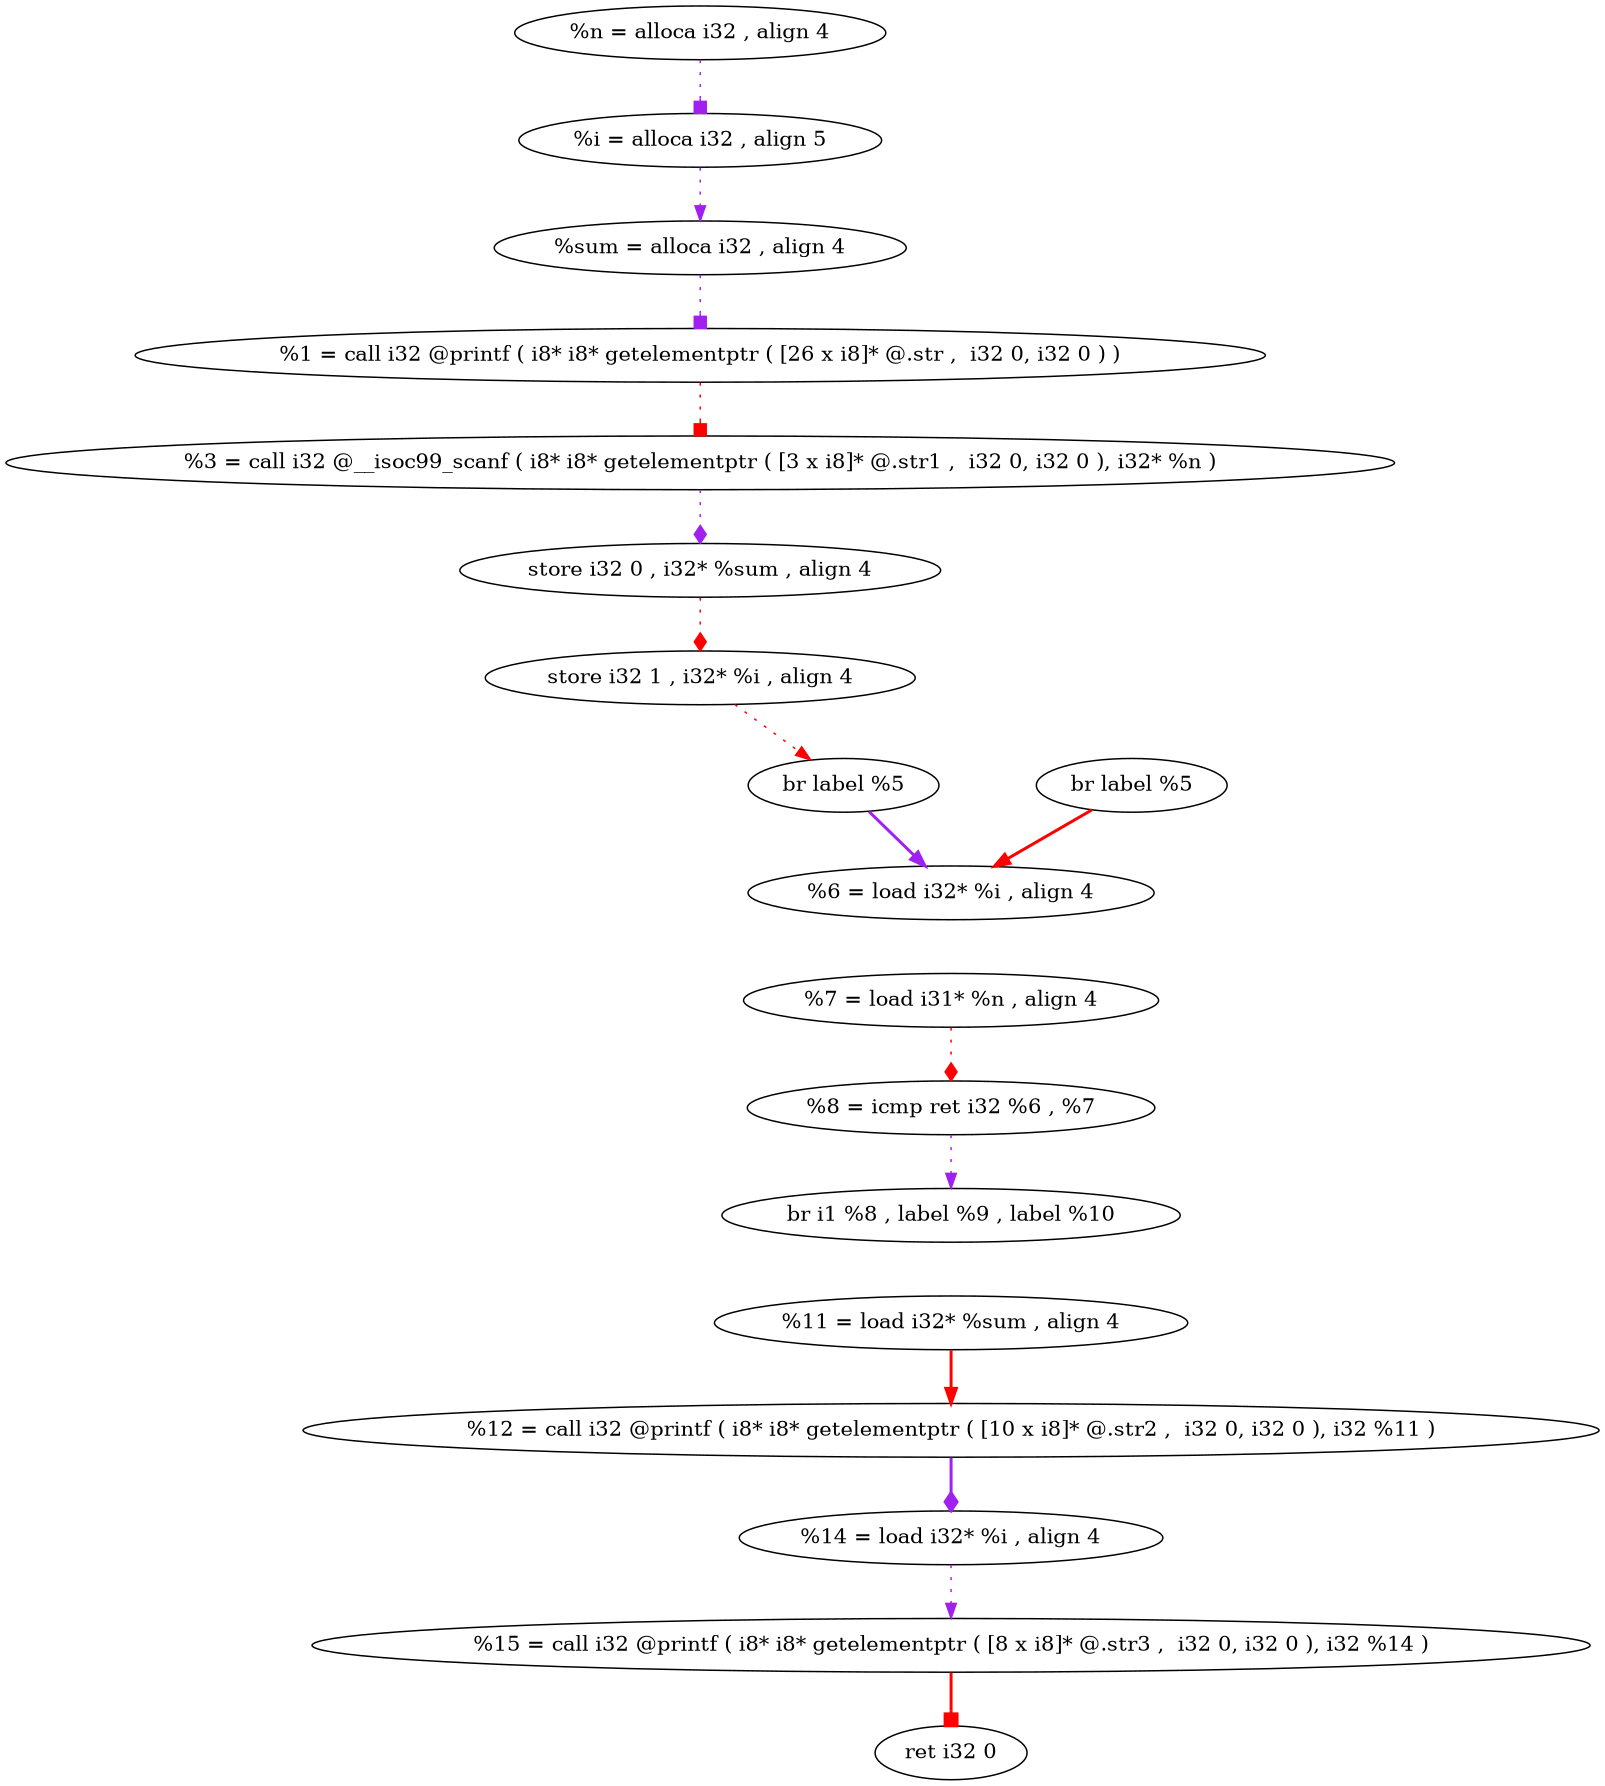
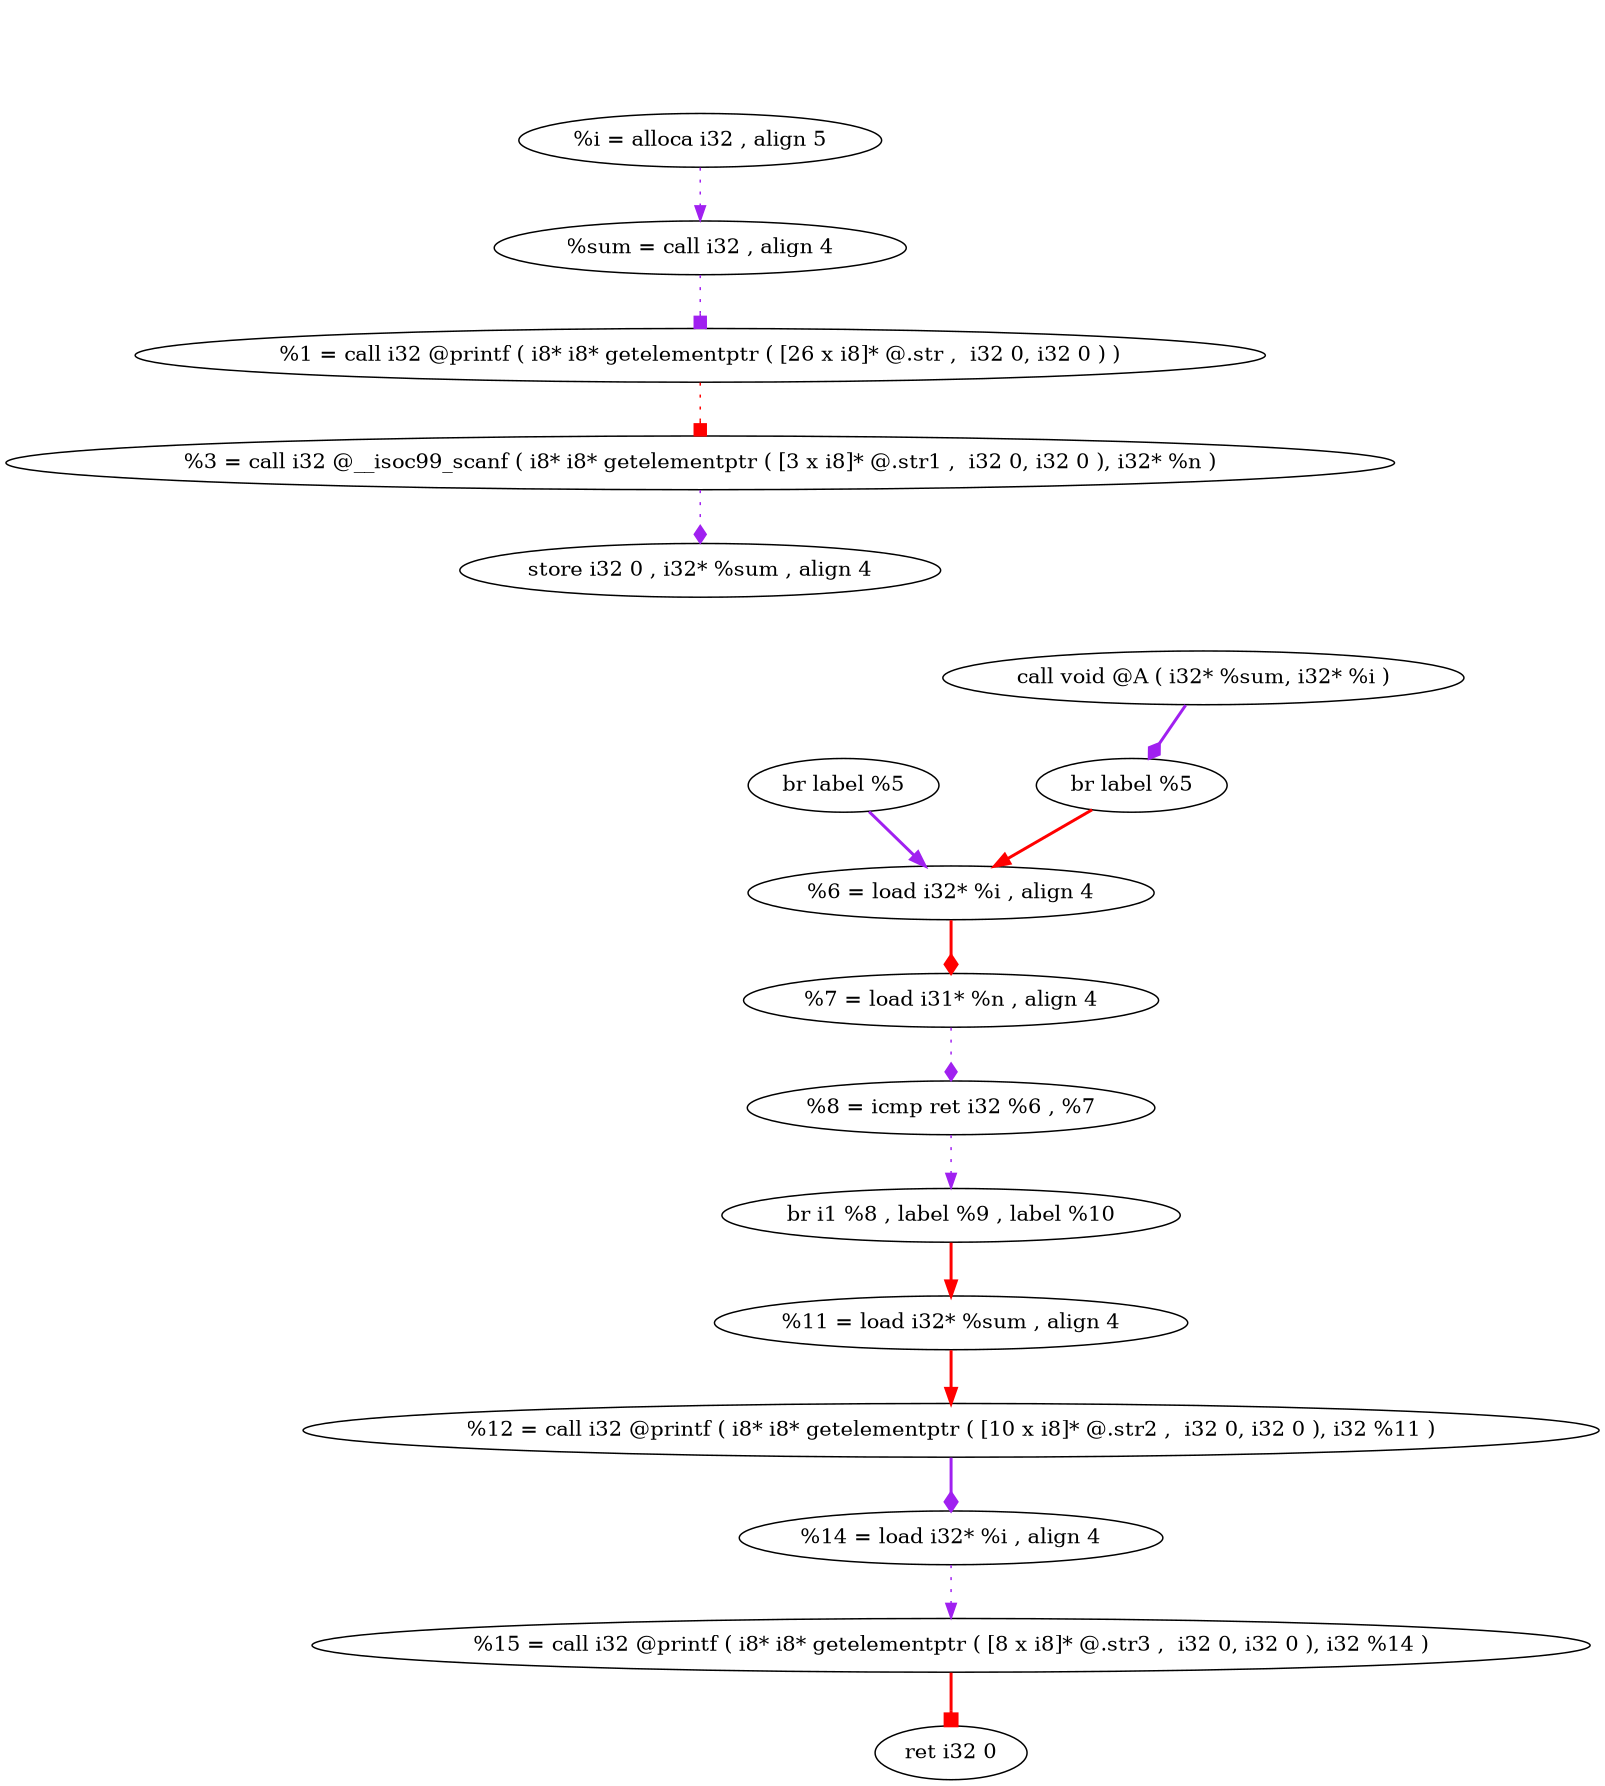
  digraph {
    edge [arrowhead=normal color=purple style=dotted]
-   n1 [height=0.5 label="%n = alloca i32 , align 4" width=3.4464]
    n2 [height=0.5 label="%i = alloca i32 , align 5" width=3.3686]
-   n3 [height=0.5 label="%sum = alloca i32 , align 4" width=3.8165]
+   n3 [height=0.5 label="%sum = call i32 , align 4" width=3.8165]
    n4 [height=0.5 label="%1 = call i32 @printf ( i8* i8* getelementptr ( [26 x i8]* @.str ,  i32 0, i32 0 ) )" width=10.513]
    n5 [height=0.5 label="%3 = call i32 @__isoc99_scanf ( i8* i8* getelementptr ( [3 x i8]* @.str1 ,  i32 0, i32 0 ), i32* %n )" width=12.922]
    n6 [height=0.5 label="store i32 0 , i32* %sum , align 4" width=4.4748]
-   n7 [height=0.5 label="store i32 1 , i32* %i , align 4" width=4.004]
    n8 [height=0.5 label="br label %5" width=1.7596]
    n9 [height=0.5 label="%6 = load i32* %i , align 4" width=3.7616]
    n10 [height=0.5 label="%7 = load i31* %n , align 4" width=3.8623]
    n11 [height=0.5 label="%8 = icmp ret i32 %6 , %7" width=3.7846]
    n12 [height=0.5 label="br i1 %8 , label %9 , label %10" width=4.2554]
    n13 [height=0.5 label="%11 = load i32* %sum , align 4" width=4.397]
    n14 [height=0.5 label="%12 = call i32 @printf ( i8* i8* getelementptr ( [10 x i8]* @.str2 ,  i32 0, i32 0 ), i32 %11 )" width=12.058]
    n15 [height=0.5 label="%14 = load i32* %i , align 4" width=3.9262]
+   n16 [height=0.5 label="call void @A ( i32* %sum, i32* %i )" width=4.8449]
    n17 [height=0.5 label="br label %5" width=1.7596]
    n18 [height=0.5 label="%15 = call i32 @printf ( i8* i8* getelementptr ( [8 x i8]* @.str3 ,  i32 0, i32 0 ), i32 %14 )" width=11.893]
    n19 [height=0.5 label="ret i32 0" width=1.3985]
-   n1 -> n2 [arrowhead=box]
    n2 -> n3
    n3 -> n4 [arrowhead=box]
    n4 -> n5 [arrowhead=box color=red]
    n5 -> n6 [arrowhead=diamond]
-   n6 -> n7 [arrowhead=diamond color=red]
-   n7 -> n8 [color=red]
    n8 -> n9 [style=bold]
-   n10 -> n11 [arrowhead=diamond color=red]
+   n9 -> n10 [arrowhead=diamond color=red style=bold]
+   n10 -> n11 [arrowhead=diamond]
    n11 -> n12
+   n12 -> n13 [color=red style=bold]
    n13 -> n14 [color=red style=bold]
    n14 -> n15 [arrowhead=diamond style=bold]
    n15 -> n18
+   n16 -> n17 [arrowhead=diamond style=bold]
    n17 -> n9 [color=red style=bold]
    n18 -> n19 [arrowhead=box color=red style=bold]
  }
